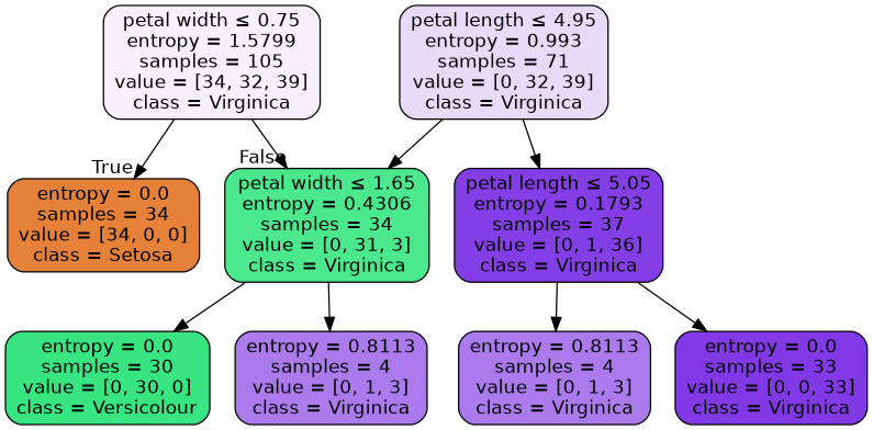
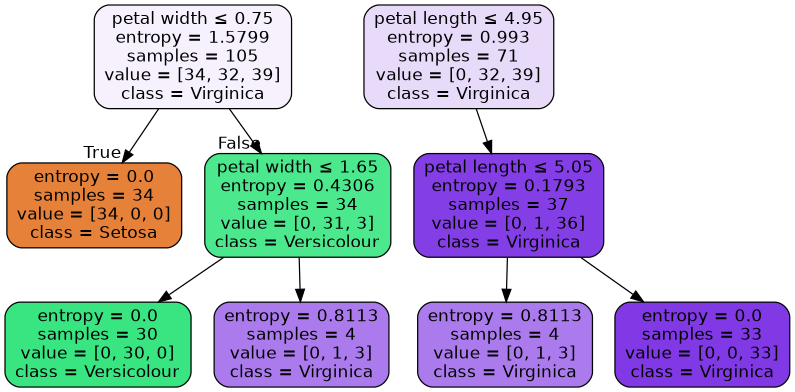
  digraph {
    node [color=black fillcolor="#8139e5aa" fontname=helvetica shape=box style="filled, rounded"]
    edge [fontname=helvetica]
    n1 [fillcolor="#8139e512" label=<petal width &le; 0.75<br/>entropy = 1.5799<br/>samples = 105<br/>value = [34, 32, 39]<br/>class = Virginica>]
    n2 [fillcolor="#e58139ff" label=<entropy = 0.0<br/>samples = 34<br/>value = [34, 0, 0]<br/>class = Setosa>]
-   n3 [fillcolor="#39e581e6" label=<petal width &le; 1.65<br/>entropy = 0.4306<br/>samples = 34<br/>value = [0, 31, 3]<br/>class = Virginica>]
+   n3 [fillcolor="#39e581e6" label=<petal width &le; 1.65<br/>entropy = 0.4306<br/>samples = 34<br/>value = [0, 31, 3]<br/>class = Versicolour>]
    n4 [fillcolor="#8139e52e" label=<petal length &le; 4.95<br/>entropy = 0.993<br/>samples = 71<br/>value = [0, 32, 39]<br/>class = Virginica>]
    n5 [fillcolor="#8139e5f8" label=<petal length &le; 5.05<br/>entropy = 0.1793<br/>samples = 37<br/>value = [0, 1, 36]<br/>class = Virginica>]
    n6 [fillcolor="#39e581ff" label=<entropy = 0.0<br/>samples = 30<br/>value = [0, 30, 0]<br/>class = Versicolour>]
    n7 [label=<entropy = 0.8113<br/>samples = 4<br/>value = [0, 1, 3]<br/>class = Virginica>]
    n8 [label=<entropy = 0.8113<br/>samples = 4<br/>value = [0, 1, 3]<br/>class = Virginica>]
    n9 [fillcolor="#8139e5ff" label=<entropy = 0.0<br/>samples = 33<br/>value = [0, 0, 33]<br/>class = Virginica>]
    n1 -> n2 [headlabel=True labelangle=45 labeldistance=2.5]
    n1 -> n3 [headlabel=False labelangle=-45 labeldistance=2.5]
    n3 -> n6
    n3 -> n7
-   n4 -> n3
    n4 -> n5
    n5 -> n8
    n5 -> n9
  }
